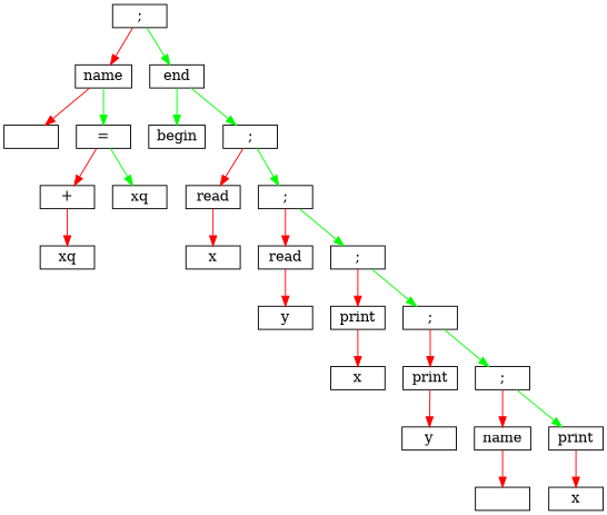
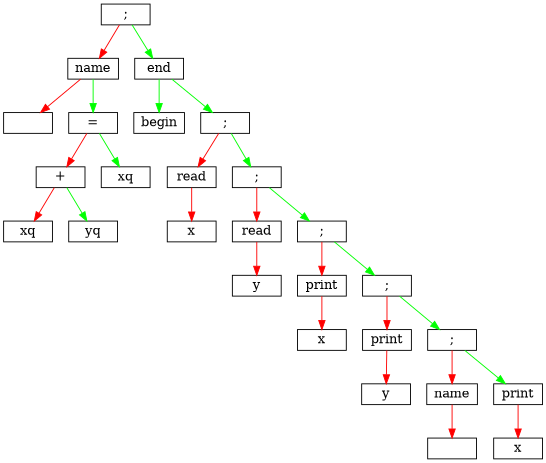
  digraph {
    node [shape=record]
    edge [color=red headport=f0 tailport=f0]
    n1 [height=.1 label="<f0>"]
    n2 [height=.1 label="<f0>xq"]
+   n3 [height=.1 label="<f0>yq"]
    n4 [height=.1 label="<f0>+"]
    n5 [height=.1 label="<f0>xq"]
    n6 [height=.1 label="<f0>="]
    n7 [height=.1 label="<f0>name"]
    n8 [height=.1 label="<f0>begin"]
    n9 [height=.1 label="<f0>x"]
    n10 [height=.1 label="<f0>read"]
    n11 [height=.1 label="<f0>y"]
    n12 [height=.1 label="<f0>read"]
    n13 [height=.1 label="<f0>x"]
    n14 [height=.1 label="<f0>print"]
    n15 [height=.1 label="<f0>y"]
    n16 [height=.1 label="<f0>print"]
    n17 [height=.1 label="<f0>"]
    n18 [height=.1 label="<f0>name"]
    n19 [height=.1 label="<f0>x"]
    n20 [height=.1 label="<f0>print"]
    n21 [height=.1 label="<f0>;"]
    n22 [height=.1 label="<f0>;"]
    n23 [height=.1 label="<f0>;"]
    n24 [height=.1 label="<f0>;"]
    n25 [height=.1 label="<f0>;"]
    n26 [height=.1 label="<f0>end"]
    n27 [height=.1 label="<f0>;"]
    n4 -> n2
+   n4 -> n3 [color=green]
    n6 -> n4
    n6 -> n5 [color=green]
    n7 -> n1
    n7 -> n6 [color=green]
    n10 -> n9
    n12 -> n11
    n14 -> n13
    n16 -> n15
    n18 -> n17
    n20 -> n19
    n21 -> n18
    n21 -> n20 [color=green]
    n22 -> n16
    n22 -> n21 [color=green]
    n23 -> n14
    n23 -> n22 [color=green]
    n24 -> n12
    n24 -> n23 [color=green]
    n25 -> n10
    n25 -> n24 [color=green]
    n26 -> n8 [color=green]
    n26 -> n25 [color=green]
    n27 -> n7
    n27 -> n26 [color=green]
  }
